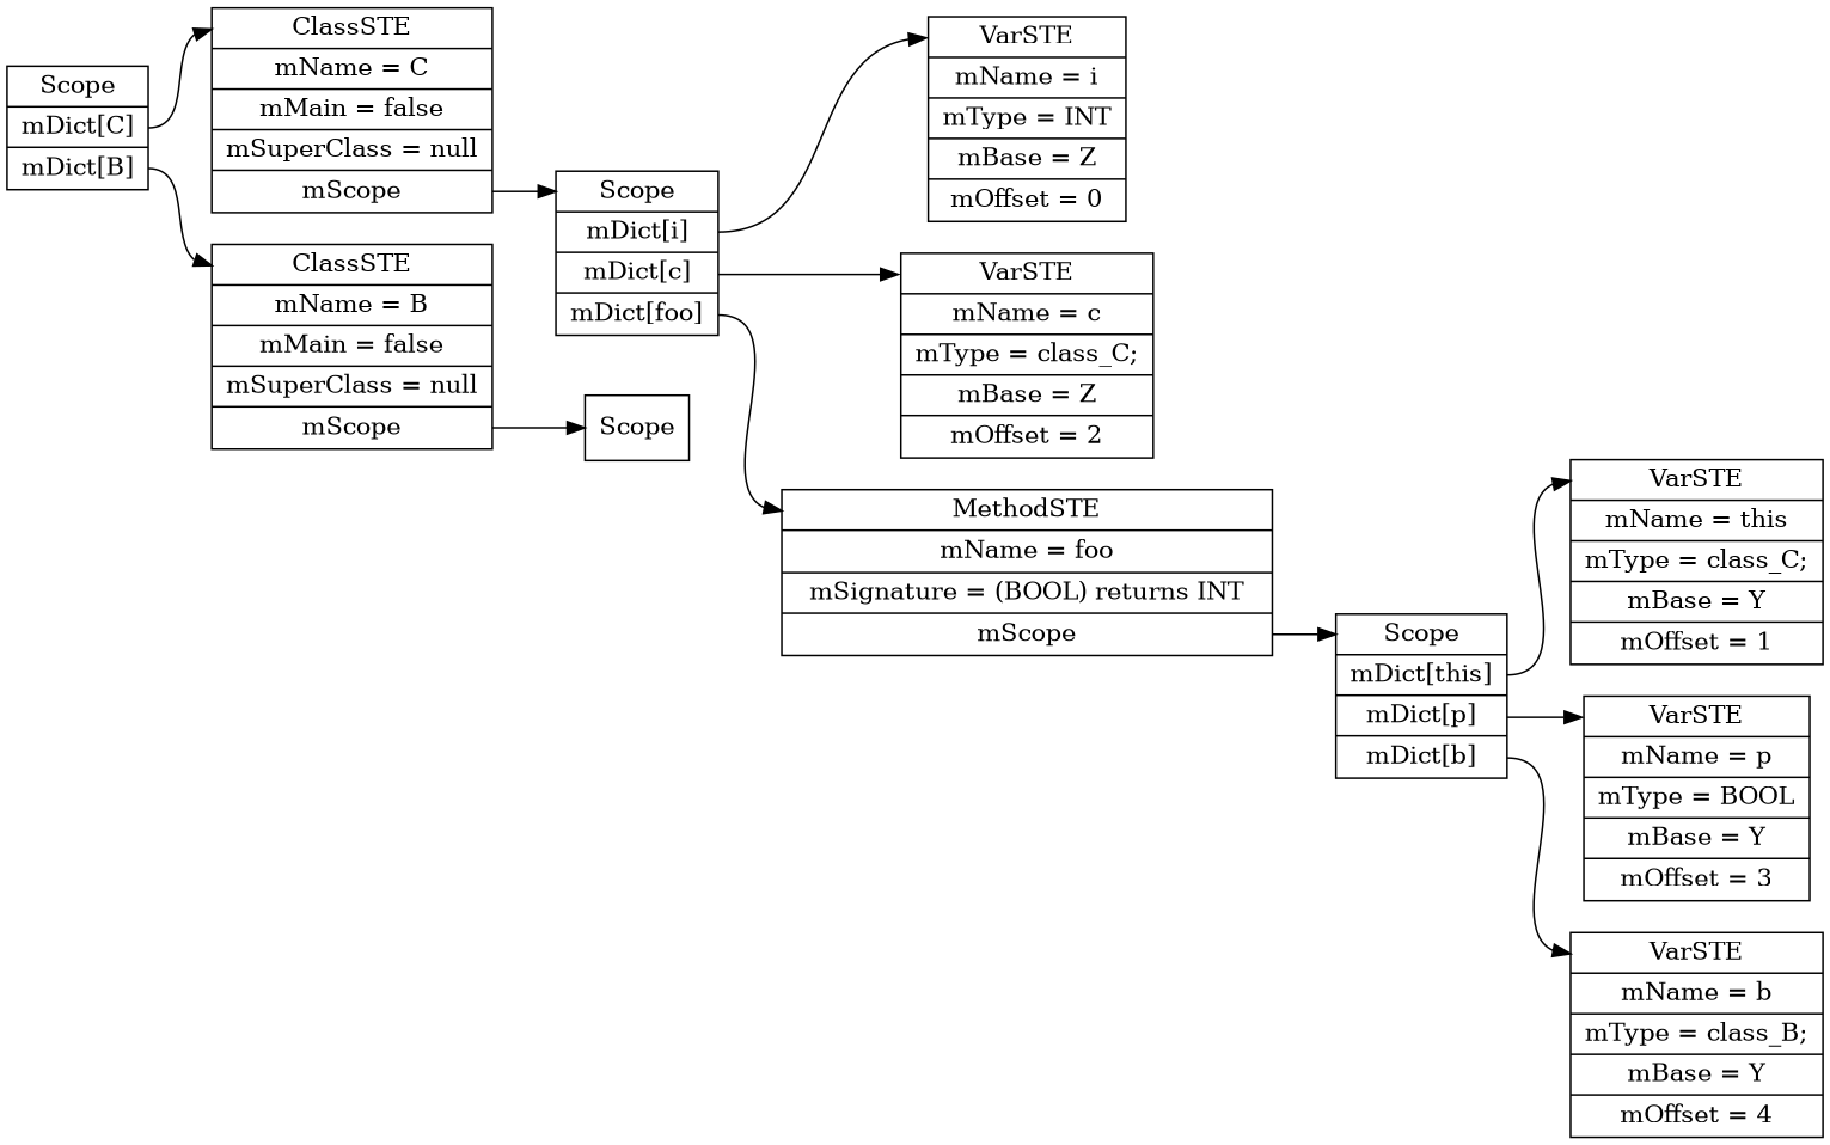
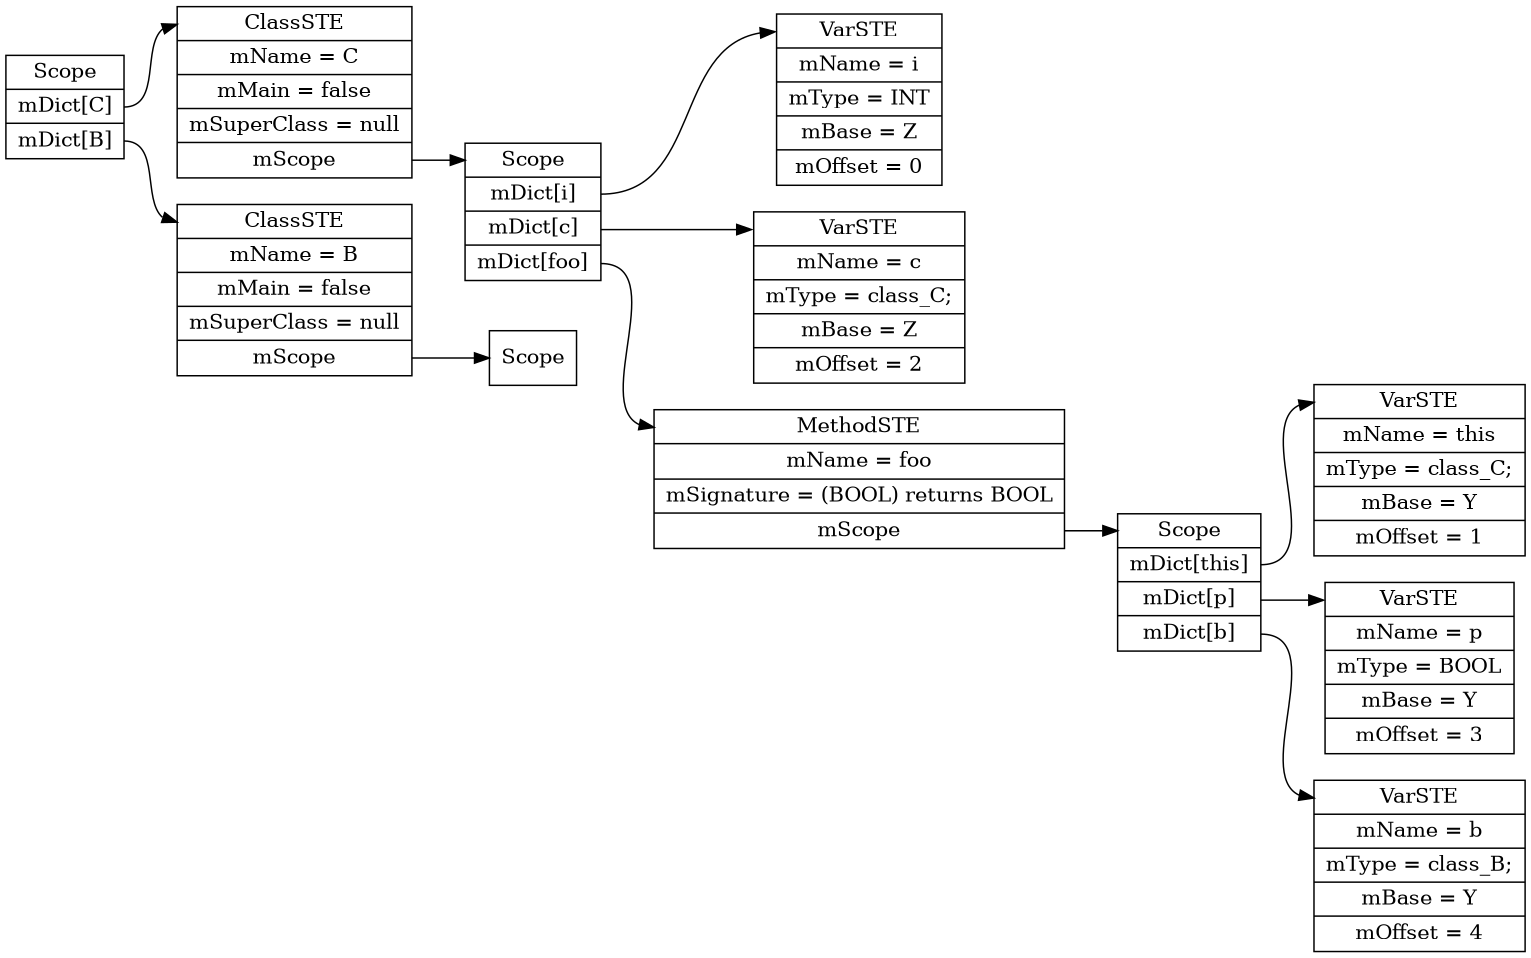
  digraph {
    rankdir=LR
    node [shape=record]
    edge [headport=f0 tailport=f1]
    n1 [label=" <f0> Scope | <f1> mDict\[C\] | <f2> mDict\[B\] "]
    n2 [label=" <f0> ClassSTE | <f1> mName = C| <f2> mMain = false| <f3> mSuperClass = null| <f4> mScope "]
    n3 [label=" <f0> ClassSTE | <f1> mName = B| <f2> mMain = false| <f3> mSuperClass = null| <f4> mScope "]
    n4 [label=" <f0> Scope | <f1> mDict\[i\] | <f2> mDict\[c\] | <f3> mDict\[foo\] "]
    n5 [label=" <f0> VarSTE | <f1> mName = i| <f2> mType = INT| <f3> mBase = Z| <f4> mOffset = 0"]
    n6 [label=" <f0> VarSTE | <f1> mName = c| <f2> mType = class_C;| <f3> mBase = Z| <f4> mOffset = 2"]
-   n7 [label=" <f0> MethodSTE | <f1> mName = foo| <f2> mSignature = (BOOL) returns INT| <f3> mScope "]
+   n7 [label=" <f0> MethodSTE | <f1> mName = foo| <f2> mSignature = (BOOL) returns BOOL| <f3> mScope "]
    n8 [label=" <f0> Scope | <f1> mDict\[this\] | <f2> mDict\[p\] | <f3> mDict\[b\] "]
    n9 [label=" <f0> VarSTE | <f1> mName = this| <f2> mType = class_C;| <f3> mBase = Y| <f4> mOffset = 1"]
    n10 [label=" <f0> VarSTE | <f1> mName = p| <f2> mType = BOOL| <f3> mBase = Y| <f4> mOffset = 3"]
    n11 [label=" <f0> VarSTE | <f1> mName = b| <f2> mType = class_B;| <f3> mBase = Y| <f4> mOffset = 4"]
    n12 [label=" <f0> Scope "]
    n1 -> n2
    n1 -> n3 [tailport=f2]
    n2 -> n4 [tailport=f4]
    n3 -> n12 [tailport=f4]
    n4 -> n5
    n4 -> n6 [tailport=f2]
    n4 -> n7 [tailport=f3]
    n7 -> n8 [tailport=f3]
    n8 -> n9
    n8 -> n10 [tailport=f2]
    n8 -> n11 [tailport=f3]
  }
